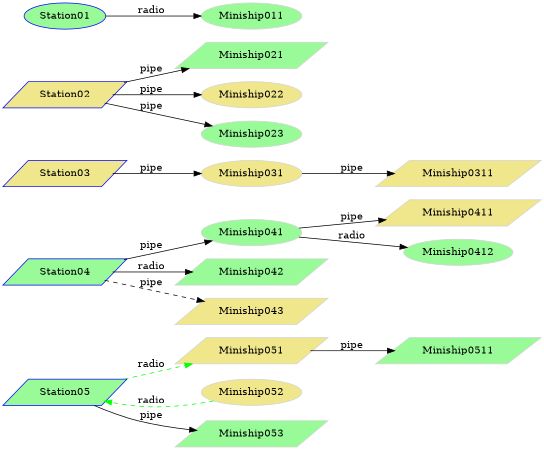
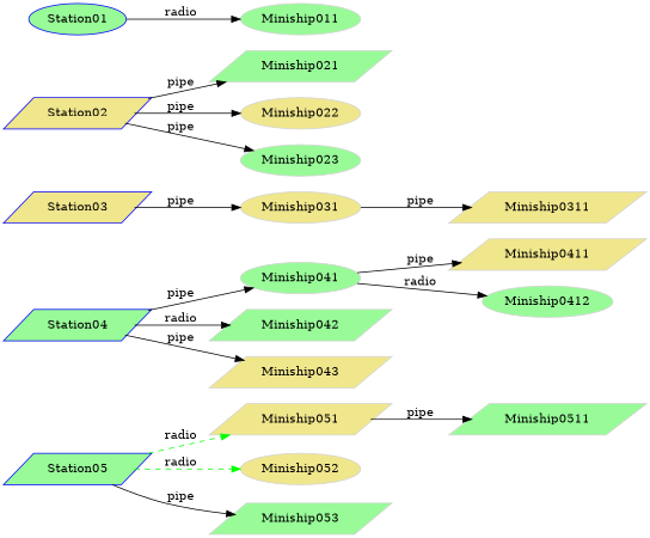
  digraph {
    rankdir=LR
    node [color=lightgray fillcolor=palegreen shape=parallelogram style=filled]
    Station05 [color=blue]
    Miniship051 [fillcolor=khaki]
    Miniship052 [fillcolor=khaki shape=ellipse]
    Miniship053
    Miniship0511
    Station04 [color=blue]
    Miniship041 [shape=ellipse]
    Miniship042
    Miniship043 [fillcolor=khaki]
    Miniship0411 [fillcolor=khaki]
    Miniship0412 [shape=ellipse]
    Station03 [color=blue fillcolor=khaki]
    Miniship031 [fillcolor=khaki shape=ellipse]
    Miniship0311 [fillcolor=khaki]
    Station02 [color=blue fillcolor=khaki]
    Miniship021
    Miniship022 [fillcolor=khaki shape=ellipse]
    Miniship023 [shape=ellipse]
    Station01 [color=blue shape=ellipse]
    Miniship011 [shape=ellipse]
    Station05 -> Miniship051 [color=green label=radio style=dashed]
-   Miniship052 -> Station05 [color=green label=radio style=dashed]
+   Station05 -> Miniship052 [color=green label=radio style=dashed]
    Station05 -> Miniship053 [label=pipe]
    Miniship051 -> Miniship0511 [label=pipe]
    Station04 -> Miniship041 [label=pipe]
    Station04 -> Miniship042 [label=radio]
-   Station04 -> Miniship043 [label=pipe style=dashed]
+   Station04 -> Miniship043 [label=pipe]
    Miniship041 -> Miniship0411 [label=pipe]
    Miniship041 -> Miniship0412 [label=radio]
    Station03 -> Miniship031 [label=pipe]
    Miniship031 -> Miniship0311 [label=pipe]
    Station02 -> Miniship021 [label=pipe]
    Station02 -> Miniship022 [label=pipe]
    Station02 -> Miniship023 [label=pipe]
    Station01 -> Miniship011 [label=radio]
  }
